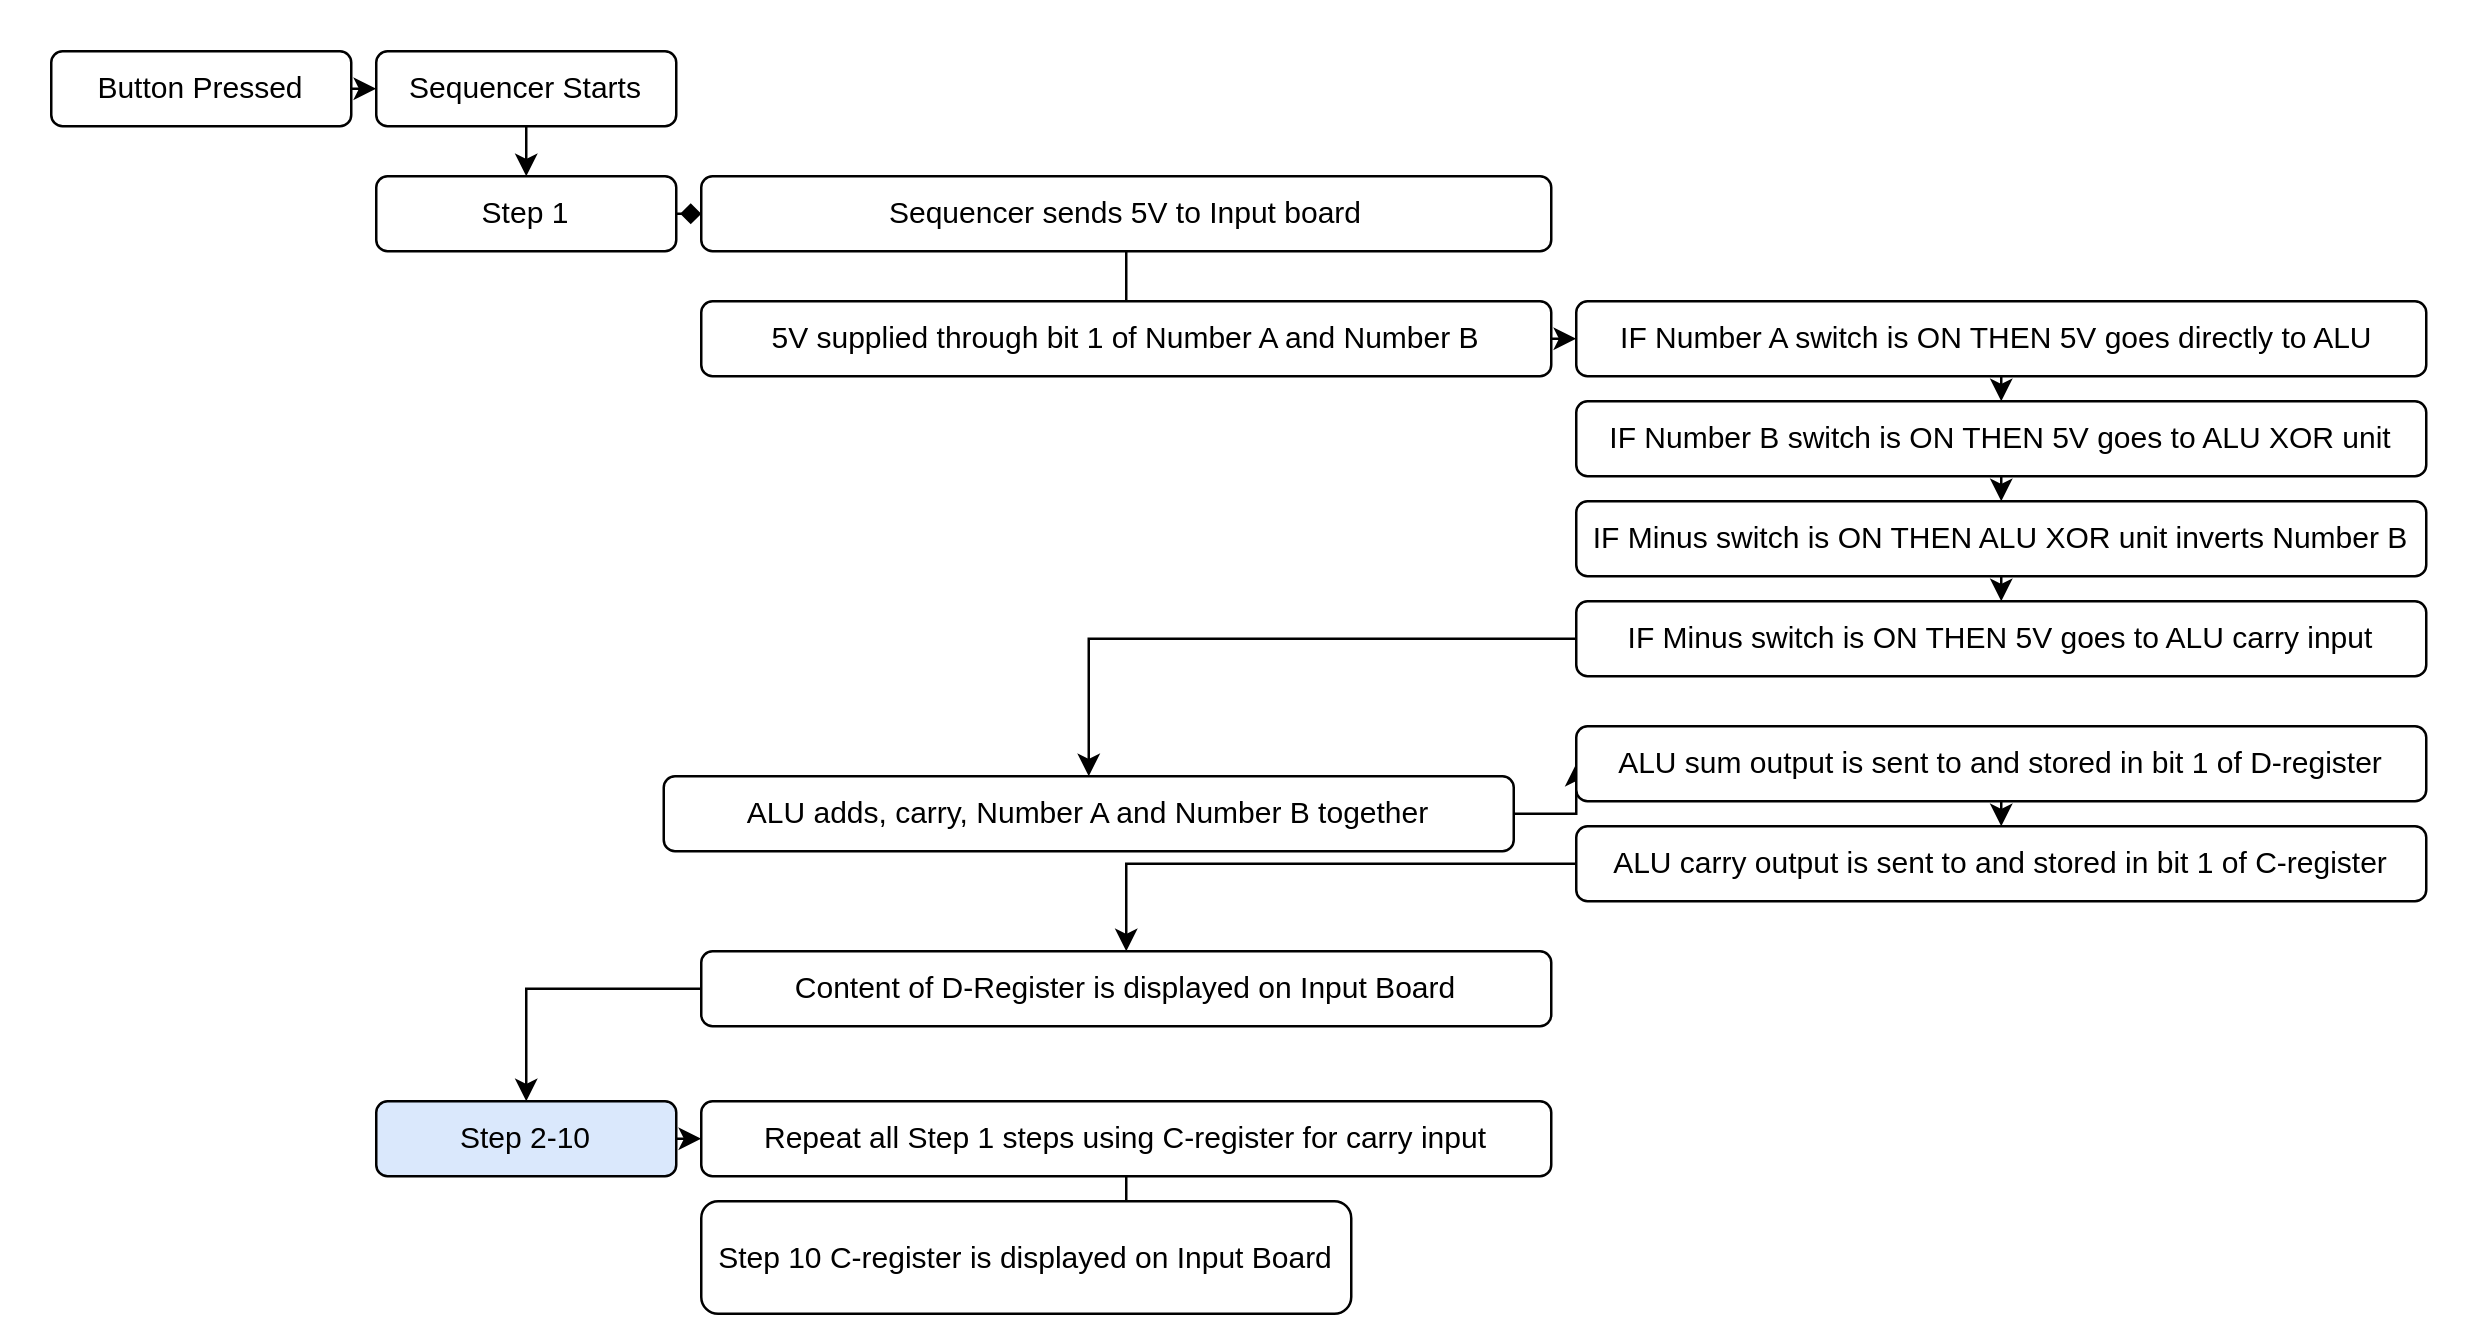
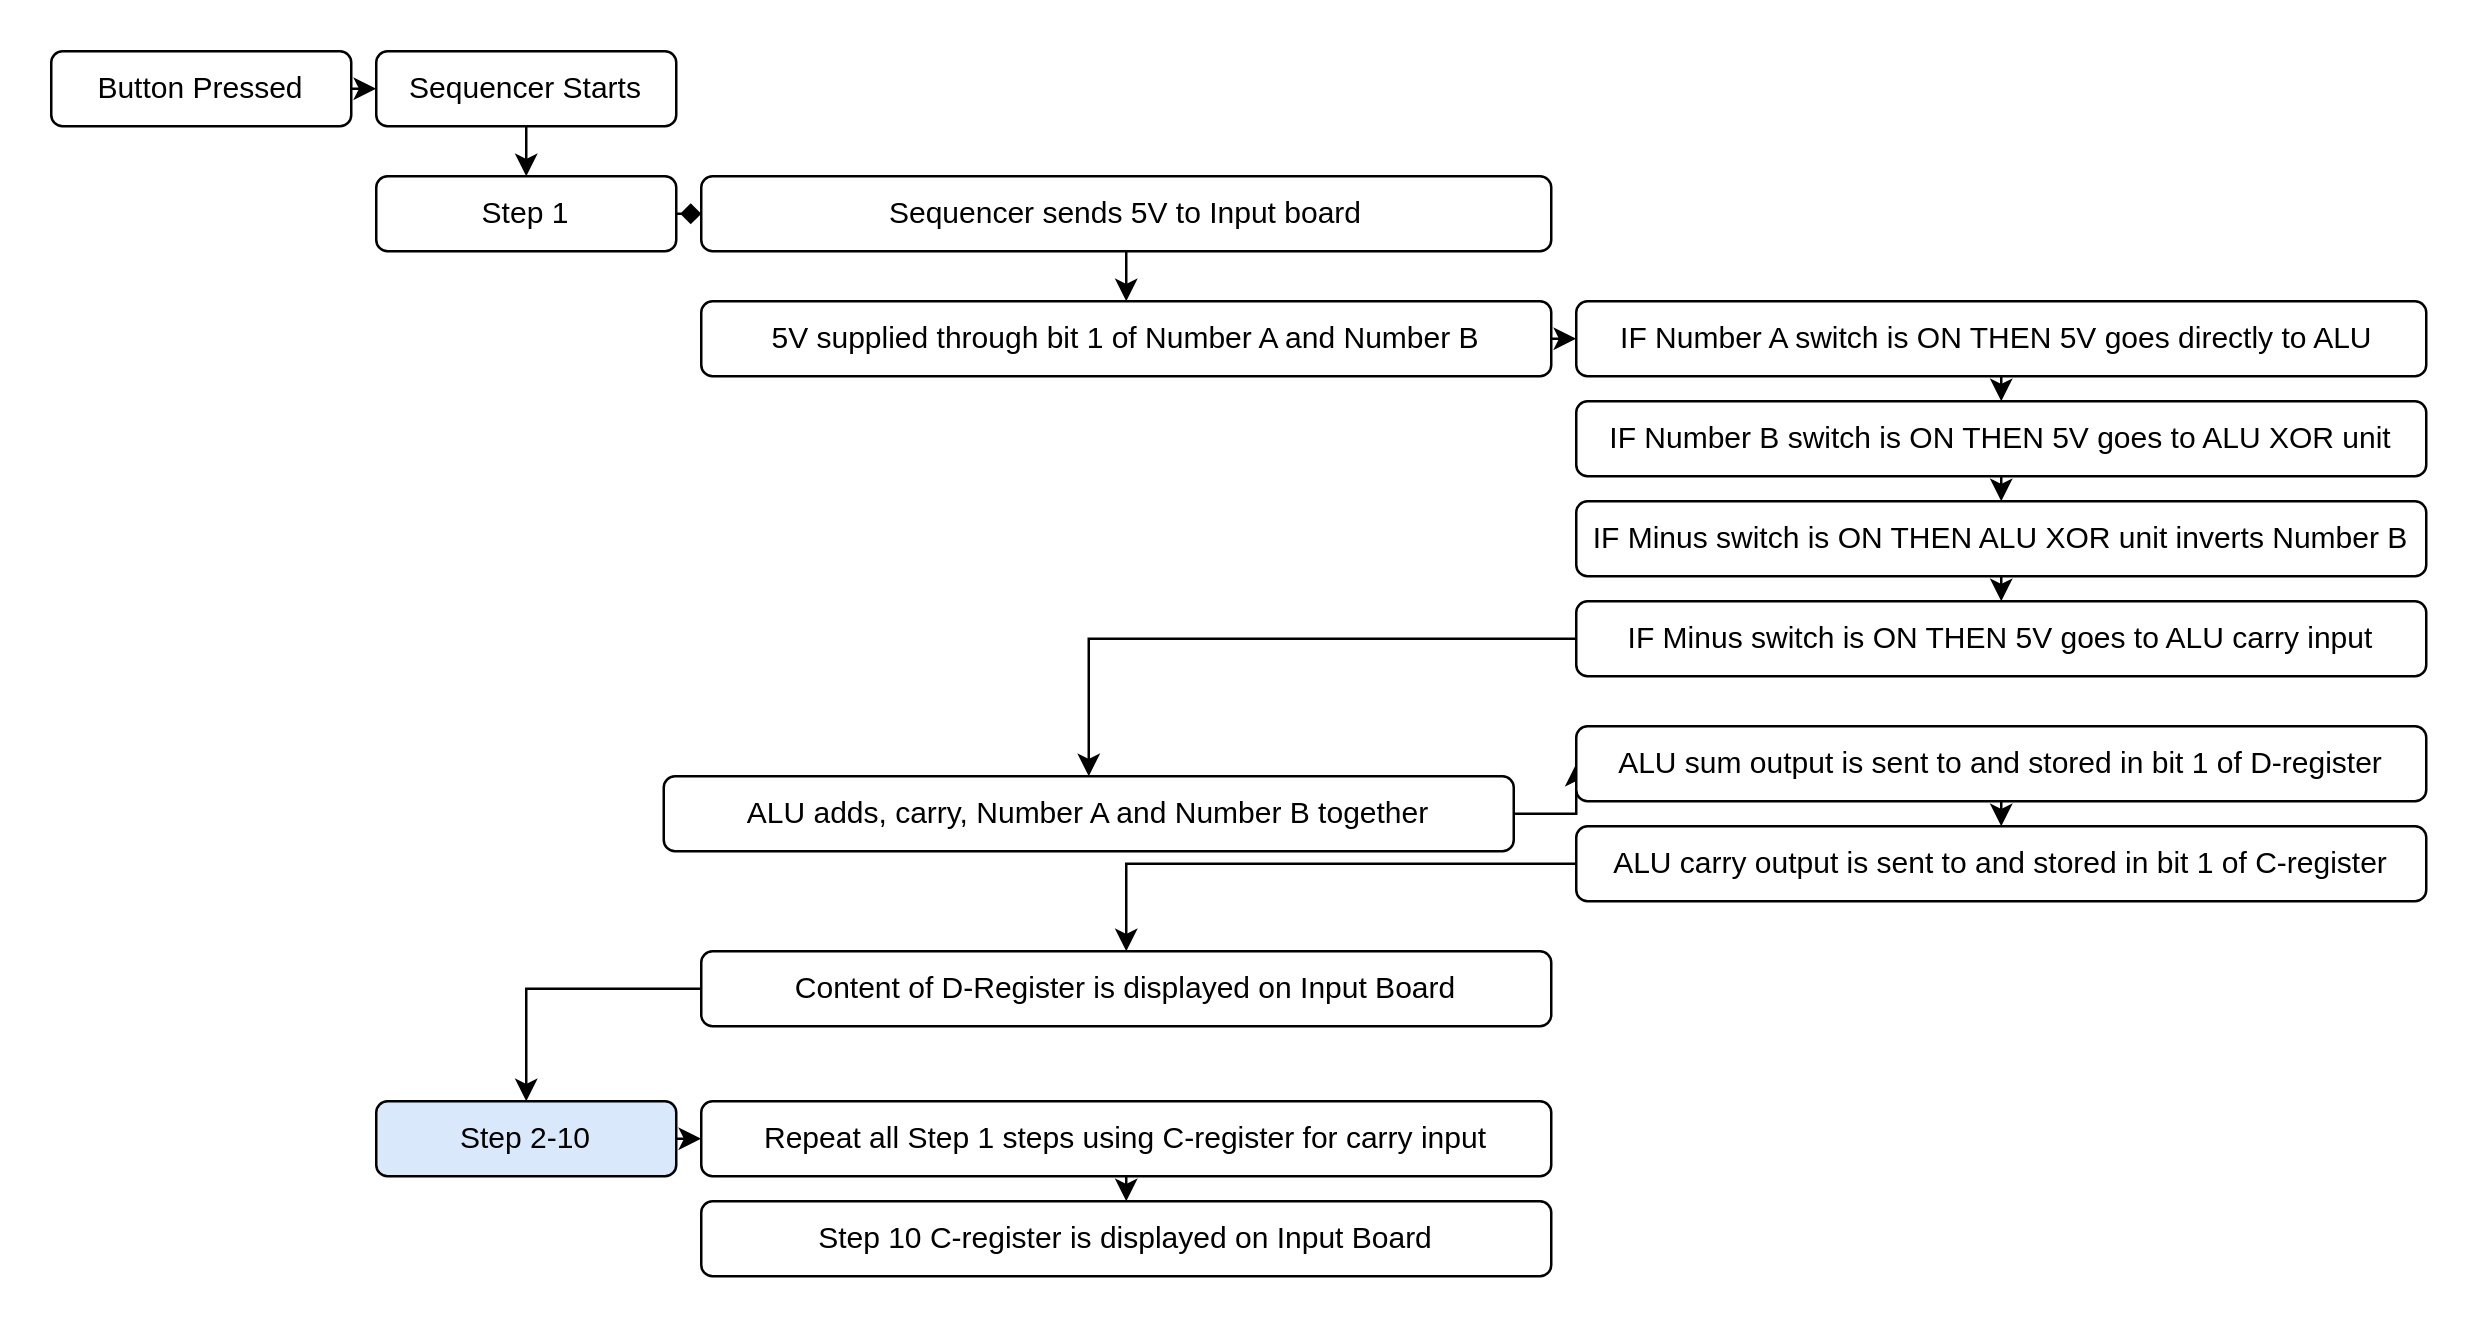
  <mxCell id="0" />
  <mxCell id="1" parent="0" />
  <mxCell id="2" style="edgeStyle=orthogonalEdgeStyle;rounded=0;orthogonalLoop=1;jettySize=auto;html=1;exitX=1;exitY=0.5;exitDx=0;exitDy=0;entryX=0;entryY=0.5;entryDx=0;entryDy=0;" edge="1" parent="1" source="3" target="5"><mxGeometry relative="1" as="geometry" /></mxCell>
  <mxCell id="3" value="Button Pressed" style="rounded=1;whiteSpace=wrap;html=1;" vertex="1" parent="1"><mxGeometry x="20" y="20" width="120" height="30" as="geometry" /></mxCell>
  <mxCell id="4" style="edgeStyle=orthogonalEdgeStyle;rounded=0;orthogonalLoop=1;jettySize=auto;html=1;exitX=0.5;exitY=1;exitDx=0;exitDy=0;entryX=0.5;entryY=0;entryDx=0;entryDy=0;" edge="1" parent="1" source="5" target="7"><mxGeometry relative="1" as="geometry" /></mxCell>
  <mxCell id="5" value="Sequencer Starts" style="rounded=1;whiteSpace=wrap;html=1;" vertex="1" parent="1"><mxGeometry x="150" y="20" width="120" height="30" as="geometry" /></mxCell>
  <mxCell id="6" style="edgeStyle=orthogonalEdgeStyle;rounded=0;orthogonalLoop=1;jettySize=auto;html=1;exitX=1;exitY=0.5;exitDx=0;exitDy=0;entryX=0;entryY=0.5;entryDx=0;entryDy=0;endArrow=diamond;" edge="1" parent="1" source="7" target="9"><mxGeometry relative="1" as="geometry" /></mxCell>
  <mxCell id="7" value="Step 1" style="rounded=1;whiteSpace=wrap;html=1;" vertex="1" parent="1"><mxGeometry x="150" y="70" width="120" height="30" as="geometry" /></mxCell>
- <mxCell id="8" style="edgeStyle=orthogonalEdgeStyle;rounded=0;orthogonalLoop=1;jettySize=auto;html=1;exitX=0.5;exitY=1;exitDx=0;exitDy=0;entryX=0.5;entryY=0;entryDx=0;entryDy=0;endArrow=none;" edge="1" parent="1" source="9" target="11"><mxGeometry relative="1" as="geometry" /></mxCell>
+ <mxCell id="8" style="edgeStyle=orthogonalEdgeStyle;rounded=0;orthogonalLoop=1;jettySize=auto;html=1;exitX=0.5;exitY=1;exitDx=0;exitDy=0;entryX=0.5;entryY=0;entryDx=0;entryDy=0;" edge="1" parent="1" source="9" target="11"><mxGeometry relative="1" as="geometry" /></mxCell>
  <mxCell id="9" value="Sequencer sends 5V to Input board" style="rounded=1;whiteSpace=wrap;html=1;" vertex="1" parent="1"><mxGeometry x="280" y="70" width="340" height="30" as="geometry" /></mxCell>
  <mxCell id="10" style="edgeStyle=orthogonalEdgeStyle;rounded=0;orthogonalLoop=1;jettySize=auto;html=1;exitX=1;exitY=0.5;exitDx=0;exitDy=0;entryX=0;entryY=0.5;entryDx=0;entryDy=0;" edge="1" parent="1" source="11" target="13"><mxGeometry relative="1" as="geometry" /></mxCell>
  <mxCell id="11" value="5V supplied through bit 1 of Number A and Number B" style="rounded=1;whiteSpace=wrap;html=1;" vertex="1" parent="1"><mxGeometry x="280" y="120" width="340" height="30" as="geometry" /></mxCell>
  <mxCell id="12" style="edgeStyle=orthogonalEdgeStyle;rounded=0;orthogonalLoop=1;jettySize=auto;html=1;exitX=0.5;exitY=1;exitDx=0;exitDy=0;entryX=0.5;entryY=0;entryDx=0;entryDy=0;" edge="1" parent="1" source="13" target="15"><mxGeometry relative="1" as="geometry" /></mxCell>
  <mxCell id="13" value="IF Number A switch is ON THEN 5V goes directly to ALU&amp;nbsp;" style="rounded=1;whiteSpace=wrap;html=1;" vertex="1" parent="1"><mxGeometry x="630" y="120" width="340" height="30" as="geometry" /></mxCell>
  <mxCell id="14" style="edgeStyle=orthogonalEdgeStyle;rounded=0;orthogonalLoop=1;jettySize=auto;html=1;exitX=0.5;exitY=1;exitDx=0;exitDy=0;entryX=0.5;entryY=0;entryDx=0;entryDy=0;" edge="1" parent="1" source="15" target="17"><mxGeometry relative="1" as="geometry" /></mxCell>
  <mxCell id="15" value="IF Number B switch is ON THEN 5V goes to ALU XOR unit" style="rounded=1;whiteSpace=wrap;html=1;" vertex="1" parent="1"><mxGeometry x="630" y="160" width="340" height="30" as="geometry" /></mxCell>
  <mxCell id="16" style="edgeStyle=orthogonalEdgeStyle;rounded=0;orthogonalLoop=1;jettySize=auto;html=1;exitX=0.5;exitY=1;exitDx=0;exitDy=0;entryX=0.5;entryY=0;entryDx=0;entryDy=0;" edge="1" parent="1" source="17" target="25"><mxGeometry relative="1" as="geometry" /></mxCell>
  <mxCell id="17" value="IF Minus switch is ON THEN ALU XOR unit inverts Number B" style="rounded=1;whiteSpace=wrap;html=1;" vertex="1" parent="1"><mxGeometry x="630" y="200" width="340" height="30" as="geometry" /></mxCell>
  <mxCell id="18" style="edgeStyle=orthogonalEdgeStyle;rounded=0;orthogonalLoop=1;jettySize=auto;html=1;exitX=1;exitY=0.5;exitDx=0;exitDy=0;entryX=0;entryY=0.5;entryDx=0;entryDy=0;" edge="1" parent="1" source="19" target="21"><mxGeometry relative="1" as="geometry" /></mxCell>
  <mxCell id="19" value="ALU adds, carry, Number A and Number B together" style="rounded=1;whiteSpace=wrap;html=1;" vertex="1" parent="1"><mxGeometry x="265" y="310" width="340" height="30" as="geometry" /></mxCell>
  <mxCell id="20" style="edgeStyle=orthogonalEdgeStyle;rounded=0;orthogonalLoop=1;jettySize=auto;html=1;exitX=0.5;exitY=1;exitDx=0;exitDy=0;entryX=0.5;entryY=0;entryDx=0;entryDy=0;" edge="1" parent="1" source="21" target="23"><mxGeometry relative="1" as="geometry" /></mxCell>
  <mxCell id="21" value="ALU sum output is sent to and stored in bit 1 of D-register" style="rounded=1;whiteSpace=wrap;html=1;" vertex="1" parent="1"><mxGeometry x="630" y="290" width="340" height="30" as="geometry" /></mxCell>
  <mxCell id="22" style="edgeStyle=orthogonalEdgeStyle;rounded=0;orthogonalLoop=1;jettySize=auto;html=1;exitX=0;exitY=0.5;exitDx=0;exitDy=0;entryX=0.5;entryY=0;entryDx=0;entryDy=0;" edge="1" parent="1" source="23" target="27"><mxGeometry relative="1" as="geometry" /></mxCell>
  <mxCell id="23" value="ALU carry output is sent to and stored in bit 1 of C-register" style="rounded=1;whiteSpace=wrap;html=1;" vertex="1" parent="1"><mxGeometry x="630" y="330" width="340" height="30" as="geometry" /></mxCell>
  <mxCell id="24" style="edgeStyle=orthogonalEdgeStyle;rounded=0;orthogonalLoop=1;jettySize=auto;html=1;exitX=0;exitY=0.5;exitDx=0;exitDy=0;" edge="1" parent="1" source="25" target="19"><mxGeometry relative="1" as="geometry" /></mxCell>
  <mxCell id="25" value="IF Minus switch is ON THEN 5V goes to ALU carry input" style="rounded=1;whiteSpace=wrap;html=1;" vertex="1" parent="1"><mxGeometry x="630" y="240" width="340" height="30" as="geometry" /></mxCell>
  <mxCell id="26" style="edgeStyle=orthogonalEdgeStyle;rounded=0;orthogonalLoop=1;jettySize=auto;html=1;exitX=0;exitY=0.5;exitDx=0;exitDy=0;" edge="1" parent="1" source="27" target="29"><mxGeometry relative="1" as="geometry" /></mxCell>
  <mxCell id="27" value="Content of D-Register is displayed on Input Board" style="rounded=1;whiteSpace=wrap;html=1;" vertex="1" parent="1"><mxGeometry x="280" y="380" width="340" height="30" as="geometry" /></mxCell>
  <mxCell id="28" style="edgeStyle=orthogonalEdgeStyle;rounded=0;orthogonalLoop=1;jettySize=auto;html=1;exitX=1;exitY=0.5;exitDx=0;exitDy=0;entryX=0;entryY=0.5;entryDx=0;entryDy=0;" edge="1" parent="1" source="29"><mxGeometry relative="1" as="geometry"><mxPoint x="280" y="455" as="targetPoint" /></mxGeometry></mxCell>
  <mxCell id="29" value="Step 2-10" style="rounded=1;whiteSpace=wrap;html=1;fillColor=#dae8fc;" vertex="1" parent="1"><mxGeometry x="150" y="440" width="120" height="30" as="geometry" /></mxCell>
  <mxCell id="30" style="edgeStyle=orthogonalEdgeStyle;rounded=0;orthogonalLoop=1;jettySize=auto;html=1;exitX=0.5;exitY=1;exitDx=0;exitDy=0;entryX=0.5;entryY=0;entryDx=0;entryDy=0;" edge="1" parent="1" source="31" target="32"><mxGeometry relative="1" as="geometry" /></mxCell>
  <mxCell id="31" value="Repeat all Step 1 steps using C-register for carry input" style="rounded=1;whiteSpace=wrap;html=1;" vertex="1" parent="1"><mxGeometry x="280" y="440" width="340" height="30" as="geometry" /></mxCell>
- <mxCell id="32" value="Step 10 C-register is displayed on Input Board" style="rounded=1;whiteSpace=wrap;html=1;" vertex="1" parent="1"><mxGeometry x="280" y="480" width="260" height="45" as="geometry" /></mxCell>
+ <mxCell id="32" value="Step 10 C-register is displayed on Input Board" style="rounded=1;whiteSpace=wrap;html=1;" vertex="1" parent="1"><mxGeometry x="280" y="480" width="340" height="30" as="geometry" /></mxCell>
